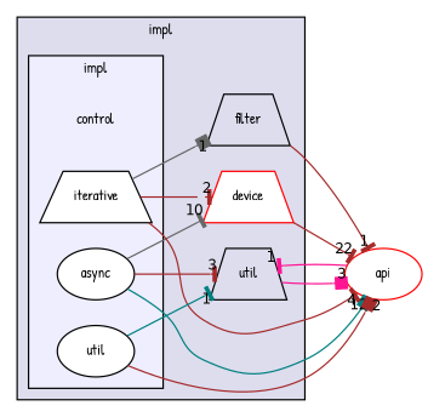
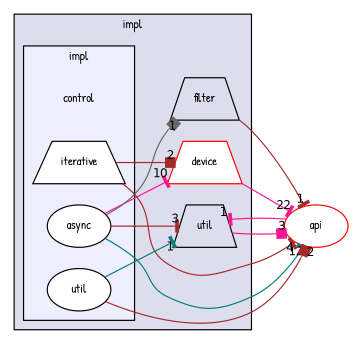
  digraph {
    compound=true
    rankdir=LR
    fontname="Patrick Hand"
    node [fontname="Patrick Hand" fontsize=10 shape=trapezium fillcolor=white style=filled]
    edge [headlabel=1 labeldistance=1.5 labelfontname=Helvetica labelfontsize=10 color=brown arrowhead=tee fontname="Patrick Hand"]
    n1 [label=control shape=plaintext fillcolor="" style=""]
    n2 [label=async shape=ellipse]
    n3 [label=iterative]
    n4 [label=util shape=ellipse]
    n5 [label=util fillcolor="" style=""]
    n6 [color=red label=device]
    n7 [label=filter fillcolor="" style=""]
    n8 [color=red label=api shape=ellipse]
    subgraph cluster_1 {
      bgcolor="#ddddee"
      fontsize=10
      label=impl
      pencolor=black
      n5
      n6
      n7
      subgraph cluster_2 {
        bgcolor="#eeeeff"
        fontsize=10
        pencolor=black
        n1
        n2
        n3
        n4
      }
    }
    n2 -> n5 [headlabel=3]
-   n2 -> n6 [headlabel=10 color=gray40]
-   n2 -> n8 [headlabel=12 color=teal arrowhead=box]
-   n3 -> n6 [headlabel=2]
-   n3 -> n7 [color=gray40 arrowhead=box]
+   n2 -> n6 [headlabel=10 color=deeppink]
+   n2 -> n8 [headlabel=12 color=teal]
+   n3 -> n6 [headlabel=2 arrowhead=box]
+   n2 -> n7 [color=gray40 arrowhead=box]
    n3 -> n8 [headlabel=4]
    n4 -> n5 [color=teal]
    n4 -> n8 [headlabel=2 arrowhead=box]
    n5 -> n8 [headlabel=3 color=deeppink arrowhead=box]
-   n6 -> n8 [headlabel=22]
+   n6 -> n8 [headlabel=22 color=deeppink]
    n7 -> n8
    n8 -> n5 [color=deeppink]
  }
